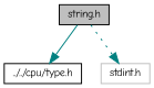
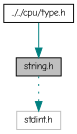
  digraph {
    fontname="Comic Neue"
    node [color=black fillcolor=white fontname="Comic Neue" fontsize=10 shape=record style=filled]
    edge [color=teal fontname="Comic Neue" fontsize=10 labelfontname=Helvetica labelfontsize=10]
    n1 [fillcolor=grey75 fontcolor=black height=0.2 label="string.h" width=0.4]
    n2 [height=0.2 label="../../cpu/type.h" width=0.4]
    n3 [color=grey75 height=0.2 label="stdint.h" width=0.4]
-   n1 -> n2 [style=solid]
+   n2 -> n1 [style=solid]
    n1 -> n3 [style=dotted]
  }
